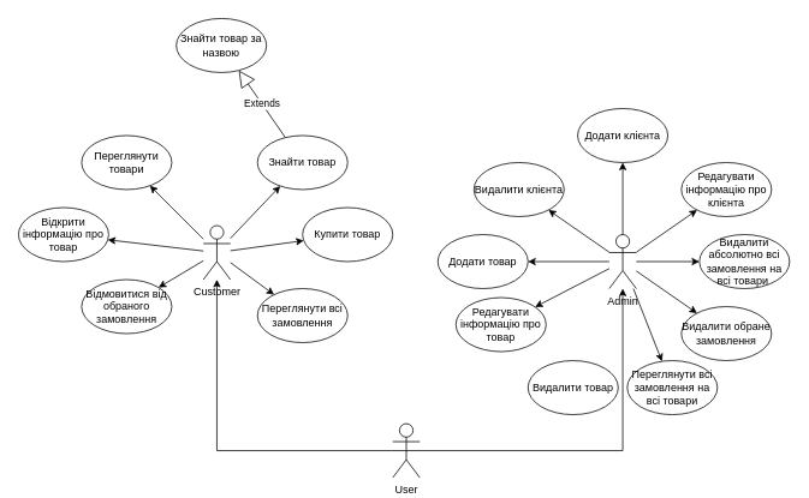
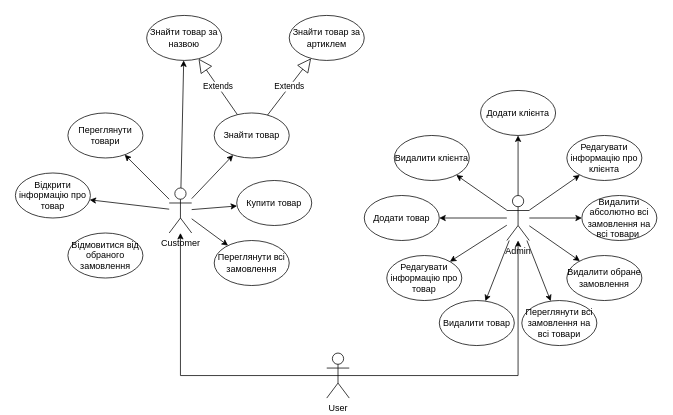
  <mxCell id="0" />
  <mxCell id="1" parent="0" />
  <mxCell id="2" value="Customer" style="shape=umlActor;verticalLabelPosition=bottom;verticalAlign=top;html=1;outlineConnect=0;" vertex="1" parent="1"><mxGeometry x="225" y="250" width="30" height="60" as="geometry" /></mxCell>
  <mxCell id="3" value="Admin" style="shape=umlActor;verticalLabelPosition=bottom;verticalAlign=top;html=1;outlineConnect=0;" vertex="1" parent="1"><mxGeometry x="675" y="260" width="30" height="60" as="geometry" /></mxCell>
  <mxCell id="4" value="Переглянути товари" style="ellipse;whiteSpace=wrap;html=1;" vertex="1" parent="1"><mxGeometry x="90" y="150" width="100" height="60" as="geometry" /></mxCell>
  <mxCell id="5" value="Знайти товар" style="ellipse;whiteSpace=wrap;html=1;" vertex="1" parent="1"><mxGeometry x="285" y="150" width="100" height="60" as="geometry" /></mxCell>
+ <mxCell id="6" value="Знайти товар за артиклем" style="ellipse;whiteSpace=wrap;html=1;" vertex="1" parent="1"><mxGeometry x="385" y="20" width="100" height="60" as="geometry" /></mxCell>
  <mxCell id="7" value="Відкрити інформацію про товар" style="ellipse;whiteSpace=wrap;html=1;" vertex="1" parent="1"><mxGeometry x="20" y="230" width="100" height="60" as="geometry" /></mxCell>
- <mxCell id="8" value="Купити товар" style="ellipse;whiteSpace=wrap;html=1;" vertex="1" parent="1"><mxGeometry x="335" y="230" width="100" height="60" as="geometry" /></mxCell>
+ <mxCell id="8" value="Купити товар" style="ellipse;whiteSpace=wrap;html=1;" vertex="1" parent="1"><mxGeometry x="315" y="240" width="100" height="60" as="geometry" /></mxCell>
  <mxCell id="9" value="Переглянути всі замовлення" style="ellipse;whiteSpace=wrap;html=1;" vertex="1" parent="1"><mxGeometry x="285" y="320" width="100" height="60" as="geometry" /></mxCell>
  <mxCell id="10" value="Відмовитися від обраного замовлення" style="ellipse;whiteSpace=wrap;html=1;" vertex="1" parent="1"><mxGeometry x="90" y="310" width="100" height="60" as="geometry" /></mxCell>
  <mxCell id="11" value="Додати клієнта" style="ellipse;whiteSpace=wrap;html=1;" vertex="1" parent="1"><mxGeometry x="640" y="120" width="100" height="60" as="geometry" /></mxCell>
  <mxCell id="12" value="Редагувати інформацію про клієнта" style="ellipse;whiteSpace=wrap;html=1;" vertex="1" parent="1"><mxGeometry x="755" y="180" width="100" height="60" as="geometry" /></mxCell>
  <mxCell id="13" value="Видалити клієнта" style="ellipse;whiteSpace=wrap;html=1;" vertex="1" parent="1"><mxGeometry x="525" y="180" width="100" height="60" as="geometry" /></mxCell>
  <mxCell id="14" value="Додати товар" style="ellipse;whiteSpace=wrap;html=1;" vertex="1" parent="1"><mxGeometry x="485" y="260" width="100" height="60" as="geometry" /></mxCell>
- <mxCell id="15" value="Редагувати інформацію про товар" style="ellipse;whiteSpace=wrap;html=1;" vertex="1" parent="1"><mxGeometry x="505" y="330" width="100" height="60" as="geometry" /></mxCell>
+ <mxCell id="15" value="Редагувати інформацію про товар" style="ellipse;whiteSpace=wrap;html=1;" vertex="1" parent="1"><mxGeometry x="515" y="340" width="100" height="60" as="geometry" /></mxCell>
  <mxCell id="16" value="Видалити товар" style="ellipse;whiteSpace=wrap;html=1;" vertex="1" parent="1"><mxGeometry x="585" y="400" width="100" height="60" as="geometry" /></mxCell>
  <mxCell id="17" value="Переглянути всі замовлення на всі товари" style="ellipse;whiteSpace=wrap;html=1;" vertex="1" parent="1"><mxGeometry x="695" y="400" width="100" height="60" as="geometry" /></mxCell>
  <mxCell id="18" value="Видалити обране замовлення" style="ellipse;whiteSpace=wrap;html=1;" vertex="1" parent="1"><mxGeometry x="755" y="340" width="100" height="60" as="geometry" /></mxCell>
  <mxCell id="19" value="Видалити абсолютно всі замовлення на всі товари&amp;nbsp;" style="ellipse;whiteSpace=wrap;html=1;" vertex="1" parent="1"><mxGeometry x="775" y="260" width="100" height="60" as="geometry" /></mxCell>
  <mxCell id="20" value="" style="endArrow=classic;html=1;rounded=0;" edge="1" parent="1" source="2" target="5"><mxGeometry width="50" height="50" relative="1" as="geometry"><mxPoint x="455" y="330" as="sourcePoint" /><mxPoint x="505" y="280" as="targetPoint" /></mxGeometry></mxCell>
  <mxCell id="21" value="" style="endArrow=classic;html=1;rounded=0;" edge="1" parent="1" source="2" target="8"><mxGeometry width="50" height="50" relative="1" as="geometry"><mxPoint x="265" y="257" as="sourcePoint" /><mxPoint x="316" y="214" as="targetPoint" /></mxGeometry></mxCell>
  <mxCell id="22" value="" style="endArrow=classic;html=1;rounded=0;" edge="1" parent="1" source="2" target="9"><mxGeometry width="50" height="50" relative="1" as="geometry"><mxPoint x="275" y="267" as="sourcePoint" /><mxPoint x="326" y="224" as="targetPoint" /></mxGeometry></mxCell>
- <mxCell id="23" value="" style="endArrow=classic;html=1;rounded=0;" edge="1" parent="1" source="2" target="10"><mxGeometry width="50" height="50" relative="1" as="geometry"><mxPoint x="265" y="283" as="sourcePoint" /><mxPoint x="316" y="326" as="targetPoint" /></mxGeometry></mxCell>
+ <mxCell id="23" value="" style="endArrow=classic;html=1;rounded=0;" edge="1" parent="1" source="2" target="35"><mxGeometry width="50" height="50" relative="1" as="geometry"><mxPoint x="265" y="283" as="sourcePoint" /><mxPoint x="316" y="326" as="targetPoint" /></mxGeometry></mxCell>
  <mxCell id="24" value="" style="endArrow=classic;html=1;rounded=0;" edge="1" parent="1" source="2" target="7"><mxGeometry width="50" height="50" relative="1" as="geometry"><mxPoint x="235" y="282" as="sourcePoint" /><mxPoint x="180" y="326" as="targetPoint" /></mxGeometry></mxCell>
  <mxCell id="25" value="" style="endArrow=classic;html=1;rounded=0;" edge="1" parent="1" source="2" target="4"><mxGeometry width="50" height="50" relative="1" as="geometry"><mxPoint x="235" y="270" as="sourcePoint" /><mxPoint x="145" y="270" as="targetPoint" /></mxGeometry></mxCell>
  <mxCell id="26" value="" style="endArrow=classic;html=1;rounded=0;" edge="1" parent="1" source="3" target="11"><mxGeometry width="50" height="50" relative="1" as="geometry"><mxPoint x="245" y="280" as="sourcePoint" /><mxPoint y="280" as="targetPoint" x="155" /></mxGeometry></mxCell>
  <mxCell id="27" value="" style="endArrow=classic;html=1;rounded=0;" edge="1" parent="1" source="3" target="12"><mxGeometry width="50" height="50" relative="1" as="geometry"><mxPoint x="700" y="270" as="sourcePoint" /><mxPoint x="700" y="170" as="targetPoint" /></mxGeometry></mxCell>
  <mxCell id="28" value="" style="endArrow=classic;html=1;rounded=0;" edge="1" parent="1" source="3" target="19"><mxGeometry width="50" height="50" relative="1" as="geometry"><mxPoint x="715" y="285" as="sourcePoint" /><mxPoint x="774" y="226" as="targetPoint" /></mxGeometry></mxCell>
  <mxCell id="29" value="" style="endArrow=classic;html=1;rounded=0;" edge="1" parent="1" source="3" target="18"><mxGeometry width="50" height="50" relative="1" as="geometry"><mxPoint x="715" y="299" as="sourcePoint" /><mxPoint x="805" y="293" as="targetPoint" /></mxGeometry></mxCell>
  <mxCell id="30" value="" style="endArrow=classic;html=1;rounded=0;" edge="1" parent="1" source="3" target="17"><mxGeometry width="50" height="50" relative="1" as="geometry"><mxPoint x="715" y="310" as="sourcePoint" /><mxPoint x="782" y="357" as="targetPoint" /></mxGeometry></mxCell>
+ <mxCell id="31" value="" style="endArrow=classic;html=1;rounded=0;" edge="1" parent="1" source="3" target="16"><mxGeometry width="50" height="50" relative="1" as="geometry"><mxPoint x="712" y="330" as="sourcePoint" /><mxPoint x="753" y="431" as="targetPoint" /></mxGeometry></mxCell>
  <mxCell id="32" value="" style="endArrow=classic;html=1;rounded=0;" edge="1" parent="1" source="3" target="15"><mxGeometry width="50" height="50" relative="1" as="geometry"><mxPoint x="688" y="330" as="sourcePoint" /><mxPoint x="647" y="431" as="targetPoint" /></mxGeometry></mxCell>
  <mxCell id="33" value="" style="endArrow=classic;html=1;rounded=0;" edge="1" parent="1" source="3" target="14"><mxGeometry width="50" height="50" relative="1" as="geometry"><mxPoint x="685" y="310" as="sourcePoint" /><mxPoint x="609" y="358" as="targetPoint" /></mxGeometry></mxCell>
  <mxCell id="34" value="" style="endArrow=classic;html=1;rounded=0;" edge="1" parent="1" source="3" target="13"><mxGeometry width="50" height="50" relative="1" as="geometry"><mxPoint x="685" y="299" as="sourcePoint" /><mxPoint x="585" y="293" as="targetPoint" /></mxGeometry></mxCell>
  <mxCell id="35" value="Знайти товар за назвою" style="ellipse;whiteSpace=wrap;html=1;" vertex="1" parent="1"><mxGeometry x="195" y="20" width="100" height="60" as="geometry" /></mxCell>
  <mxCell id="36" value="Extends" style="endArrow=block;endSize=16;endFill=0;html=1;rounded=0;" edge="1" parent="1" source="5" target="35"><mxGeometry width="160" relative="1" as="geometry"><mxPoint x="385" y="320" as="sourcePoint" /><mxPoint x="545" y="320" as="targetPoint" /></mxGeometry></mxCell>
+ <mxCell id="37" value="Extends" style="endArrow=block;endSize=16;endFill=0;html=1;rounded=0;" edge="1" parent="1" source="5" target="6"><mxGeometry width="160" relative="1" as="geometry"><mxPoint x="300" y="141" as="sourcePoint" /><mxPoint x="271" y="88" as="targetPoint" /></mxGeometry></mxCell>
  <mxCell id="38" style="edgeStyle=orthogonalEdgeStyle;rounded=0;orthogonalLoop=1;jettySize=auto;html=1;exitX=0.5;exitY=0.5;exitDx=0;exitDy=0;exitPerimeter=0;" edge="1" parent="1" source="40" target="2"><mxGeometry relative="1" as="geometry" /></mxCell>
  <mxCell id="39" style="edgeStyle=orthogonalEdgeStyle;rounded=0;orthogonalLoop=1;jettySize=auto;html=1;exitX=0.5;exitY=0.5;exitDx=0;exitDy=0;exitPerimeter=0;" edge="1" parent="1" source="40" target="3"><mxGeometry relative="1" as="geometry" /></mxCell>
  <mxCell id="40" value="User" style="shape=umlActor;verticalLabelPosition=bottom;verticalAlign=top;html=1;outlineConnect=0;" vertex="1" parent="1"><mxGeometry x="435" y="470" width="30" height="60" as="geometry" /></mxCell>
